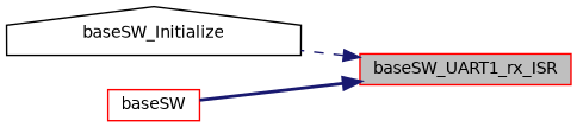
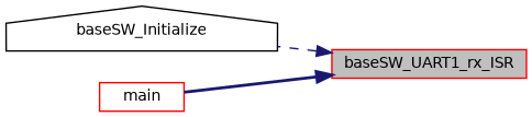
  digraph {
    rankdir=RL
    node [color=red fillcolor=white fontname=Helvetica fontsize=10 shape=box style=filled]
    edge [color=midnightblue dir=back fontname=Helvetica fontsize=10 labelfontname=Helvetica labelfontsize=10]
    n1 [fillcolor=grey75 fontcolor=black height=0.2 label=baseSW_UART1_rx_ISR width=0.4]
    n2 [color=black height=0.2 label=baseSW_Initialize shape=house width=0.4]
-   n3 [height=0.2 label=baseSW width=0.4]
+   n3 [height=0.2 label=main width=0.4]
    n1 -> n2 [style=dashed]
    n1 -> n3 [style=bold]
  }
